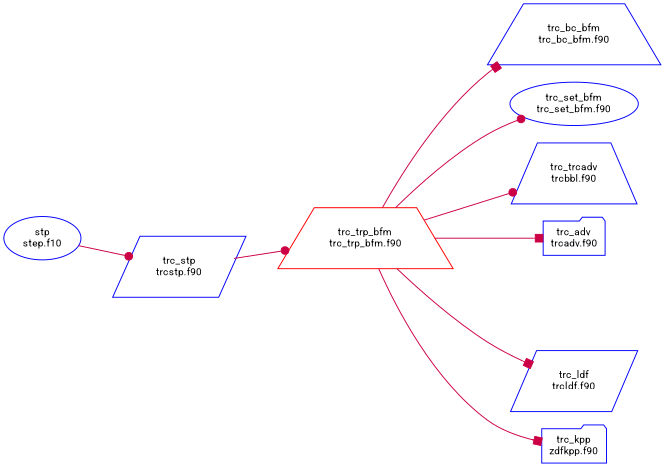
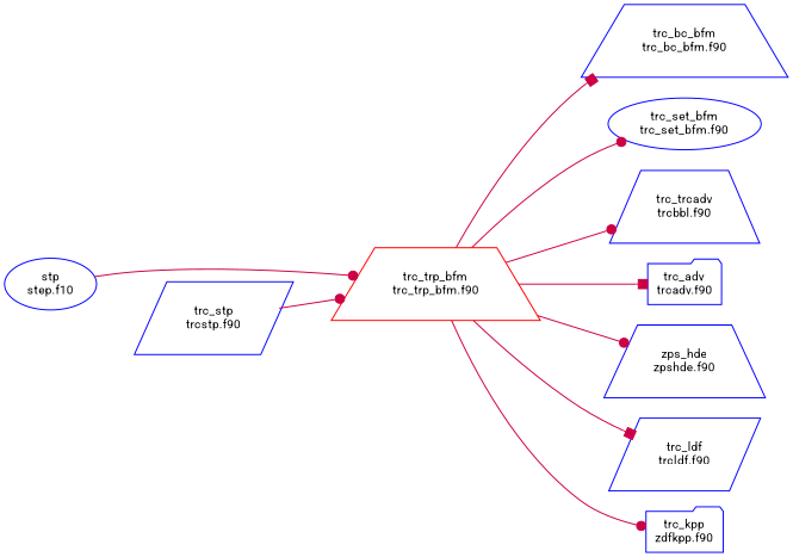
  digraph {
    bgcolor=white
    fontname=Roboto
    fontsize=11
    rankdir=LR
    node [color=blue fillcolor=white fontname=Roboto fontsize=11 shape=trapezium style=filled]
    edge [arrowhead=dot color="#CC0044" fontname=Roboto fontsize=11]
    n1 [color=red label="trc_trp_bfm\ntrc_trp_bfm.f90"]
    n2 [label="trc_bc_bfm\ntrc_bc_bfm.f90"]
    n3 [label="trc_set_bfm\ntrc_set_bfm.f90" shape=ellipse]
    n4 [label="trc_trcadv\ntrcbbl.f90"]
    n5 [label="trc_adv\ntrcadv.f90" shape=folder]
+   n6 [label="zps_hde\nzpshde.f90"]
    n7 [label="trc_ldf\ntrcldf.f90" shape=parallelogram]
    n8 [label="trc_kpp\nzdfkpp.f90" shape=folder]
    n9 [label="trc_stp\ntrcstp.f90" shape=parallelogram]
    n10 [label="stp\nstep.f10" shape=ellipse]
    n1 -> n2 [arrowhead=box]
    n1 -> n3
    n1 -> n4
    n1 -> n5 [arrowhead=box]
+   n1 -> n6
    n1 -> n7 [arrowhead=box]
-   n1 -> n8 [arrowhead=box]
+   n1 -> n8
    n9 -> n1
-   n10 -> n9
+   n10 -> n1
  }
